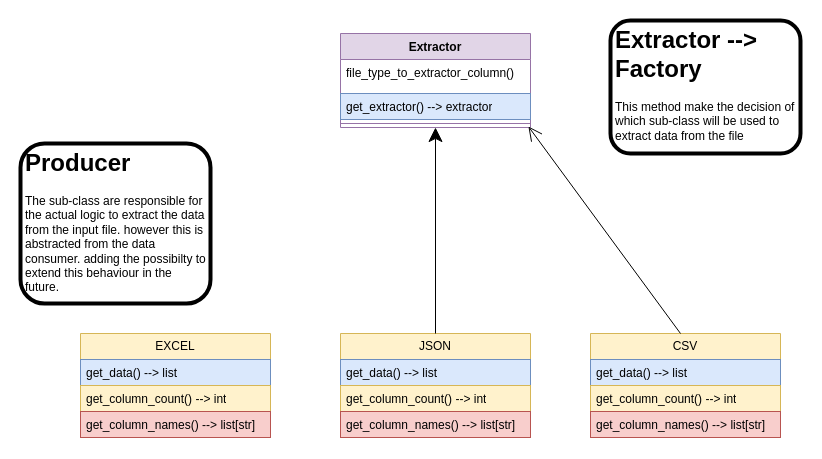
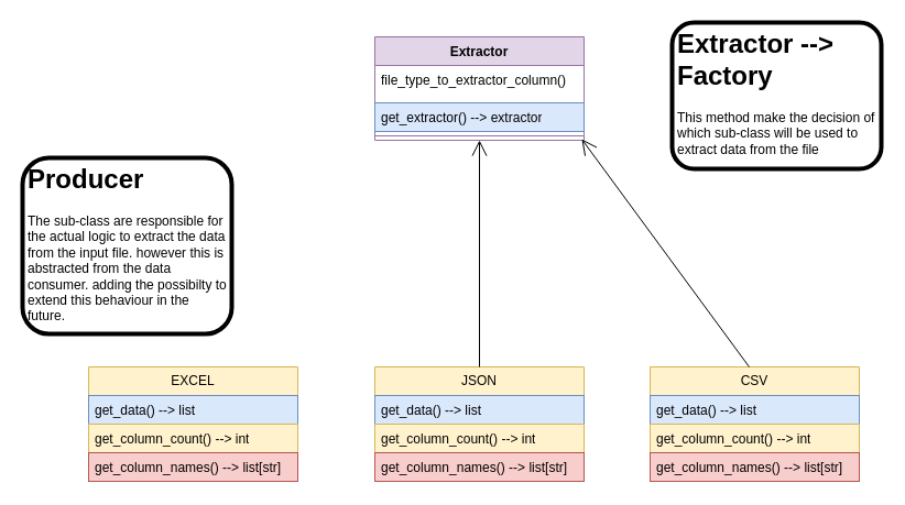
  <mxCell id="0" />
  <mxCell id="1" parent="0" />
  <mxCell id="2" value="Extractor" style="swimlane;fontStyle=1;align=center;verticalAlign=top;childLayout=stackLayout;horizontal=1;startSize=26;horizontalStack=0;resizeParent=1;resizeParentMax=0;resizeLast=0;collapsible=1;marginBottom=0;whiteSpace=wrap;html=1;fillColor=#e1d5e7;strokeColor=#9673a6;" vertex="1" parent="1"><mxGeometry x="340" y="33" width="190" height="94" as="geometry" /></mxCell>
  <mxCell id="3" value="file_type_to_extractor_column()" style="text;strokeColor=none;fillColor=none;align=left;verticalAlign=top;spacingLeft=4;spacingRight=4;overflow=hidden;rotatable=0;points=[[0,0.5],[1,0.5]];portConstraint=eastwest;whiteSpace=wrap;html=1;" vertex="1" parent="2"><mxGeometry y="26" width="190" height="34" as="geometry" /></mxCell>
  <mxCell id="4" value="get_extractor() --&amp;gt; extractor" style="text;strokeColor=#6c8ebf;fillColor=#dae8fc;align=left;verticalAlign=top;spacingLeft=4;spacingRight=4;overflow=hidden;rotatable=0;points=[[0,0.5],[1,0.5]];portConstraint=eastwest;whiteSpace=wrap;html=1;" vertex="1" parent="2"><mxGeometry y="60" width="190" height="26" as="geometry" /></mxCell>
  <mxCell id="5" value="" style="line;strokeWidth=1;fillColor=none;align=left;verticalAlign=middle;spacingTop=-1;spacingLeft=3;spacingRight=3;rotatable=0;labelPosition=right;points=[];portConstraint=eastwest;strokeColor=inherit;" vertex="1" parent="2"><mxGeometry y="86" width="190" height="8" as="geometry" /></mxCell>
  <mxCell id="6" value="EXCEL" style="swimlane;fontStyle=0;childLayout=stackLayout;horizontal=1;startSize=26;fillColor=#fff2cc;horizontalStack=0;resizeParent=1;resizeParentMax=0;resizeLast=0;collapsible=1;marginBottom=0;whiteSpace=wrap;html=1;strokeColor=#d6b656;" vertex="1" parent="1"><mxGeometry x="80" y="333" width="190" height="104" as="geometry" /></mxCell>
  <mxCell id="7" value="get_data() --&amp;gt; list" style="text;strokeColor=#6c8ebf;fillColor=#dae8fc;align=left;verticalAlign=top;spacingLeft=4;spacingRight=4;overflow=hidden;rotatable=0;points=[[0,0.5],[1,0.5]];portConstraint=eastwest;whiteSpace=wrap;html=1;" vertex="1" parent="6"><mxGeometry y="26" width="190" height="26" as="geometry" /></mxCell>
  <mxCell id="8" value="get_column_count() --&amp;gt; int" style="text;strokeColor=#d6b656;fillColor=#fff2cc;align=left;verticalAlign=top;spacingLeft=4;spacingRight=4;overflow=hidden;rotatable=0;points=[[0,0.5],[1,0.5]];portConstraint=eastwest;whiteSpace=wrap;html=1;" vertex="1" parent="6"><mxGeometry y="52" width="190" height="26" as="geometry" /></mxCell>
  <mxCell id="9" value="get_column_names() --&amp;gt; list[str]" style="text;strokeColor=#b85450;fillColor=#f8cecc;align=left;verticalAlign=top;spacingLeft=4;spacingRight=4;overflow=hidden;rotatable=0;points=[[0,0.5],[1,0.5]];portConstraint=eastwest;whiteSpace=wrap;html=1;" vertex="1" parent="6"><mxGeometry y="78" width="190" height="26" as="geometry" /></mxCell>
  <mxCell id="10" value="JSON" style="swimlane;fontStyle=0;childLayout=stackLayout;horizontal=1;startSize=26;fillColor=#fff2cc;horizontalStack=0;resizeParent=1;resizeParentMax=0;resizeLast=0;collapsible=1;marginBottom=0;whiteSpace=wrap;html=1;strokeColor=#d6b656;" vertex="1" parent="1"><mxGeometry x="340" y="333" width="190" height="104" as="geometry" /></mxCell>
  <mxCell id="11" value="get_data() --&amp;gt; list" style="text;strokeColor=#6c8ebf;fillColor=#dae8fc;align=left;verticalAlign=top;spacingLeft=4;spacingRight=4;overflow=hidden;rotatable=0;points=[[0,0.5],[1,0.5]];portConstraint=eastwest;whiteSpace=wrap;html=1;" vertex="1" parent="10"><mxGeometry y="26" width="190" height="26" as="geometry" /></mxCell>
  <mxCell id="12" value="get_column_count() --&amp;gt; int" style="text;strokeColor=#d6b656;fillColor=#fff2cc;align=left;verticalAlign=top;spacingLeft=4;spacingRight=4;overflow=hidden;rotatable=0;points=[[0,0.5],[1,0.5]];portConstraint=eastwest;whiteSpace=wrap;html=1;" vertex="1" parent="10"><mxGeometry y="52" width="190" height="26" as="geometry" /></mxCell>
  <mxCell id="13" value="get_column_names() --&amp;gt; list[str]" style="text;strokeColor=#b85450;fillColor=#f8cecc;align=left;verticalAlign=top;spacingLeft=4;spacingRight=4;overflow=hidden;rotatable=0;points=[[0,0.5],[1,0.5]];portConstraint=eastwest;whiteSpace=wrap;html=1;" vertex="1" parent="10"><mxGeometry y="78" width="190" height="26" as="geometry" /></mxCell>
  <mxCell id="14" value="CSV" style="swimlane;fontStyle=0;childLayout=stackLayout;horizontal=1;startSize=26;fillColor=#fff2cc;horizontalStack=0;resizeParent=1;resizeParentMax=0;resizeLast=0;collapsible=1;marginBottom=0;whiteSpace=wrap;html=1;strokeColor=#d6b656;" vertex="1" parent="1"><mxGeometry x="590" y="333" width="190" height="104" as="geometry" /></mxCell>
  <mxCell id="15" value="get_data() --&amp;gt; list" style="text;strokeColor=#6c8ebf;fillColor=#dae8fc;align=left;verticalAlign=top;spacingLeft=4;spacingRight=4;overflow=hidden;rotatable=0;points=[[0,0.5],[1,0.5]];portConstraint=eastwest;whiteSpace=wrap;html=1;" vertex="1" parent="14"><mxGeometry y="26" width="190" height="26" as="geometry" /></mxCell>
  <mxCell id="16" value="get_column_count() --&amp;gt; int" style="text;strokeColor=#d6b656;fillColor=#fff2cc;align=left;verticalAlign=top;spacingLeft=4;spacingRight=4;overflow=hidden;rotatable=0;points=[[0,0.5],[1,0.5]];portConstraint=eastwest;whiteSpace=wrap;html=1;" vertex="1" parent="14"><mxGeometry y="52" width="190" height="26" as="geometry" /></mxCell>
  <mxCell id="17" value="get_column_names() --&amp;gt; list[str]" style="text;strokeColor=#b85450;fillColor=#f8cecc;align=left;verticalAlign=top;spacingLeft=4;spacingRight=4;overflow=hidden;rotatable=0;points=[[0,0.5],[1,0.5]];portConstraint=eastwest;whiteSpace=wrap;html=1;" vertex="1" parent="14"><mxGeometry y="78" width="190" height="26" as="geometry" /></mxCell>
- <mxCell id="18" value="" style="endArrow=classic;endFill=1;endSize=12;html=1;rounded=0;exitX=0.5;exitY=0;exitDx=0;exitDy=0;entryX=0.5;entryY=1;entryDx=0;entryDy=0;" edge="1" parent="1" source="10" target="2"><mxGeometry width="160" relative="1" as="geometry"><mxPoint x="425" y="333" as="sourcePoint" /><mxPoint x="590" y="111" as="targetPoint" /></mxGeometry></mxCell>
+ <mxCell id="18" value="" style="endArrow=open;endFill=1;endSize=12;html=1;rounded=0;exitX=0.5;exitY=0;exitDx=0;exitDy=0;entryX=0.5;entryY=1;entryDx=0;entryDy=0;" edge="1" parent="1" source="10" target="2"><mxGeometry width="160" relative="1" as="geometry"><mxPoint x="425" y="333" as="sourcePoint" /><mxPoint x="590" y="111" as="targetPoint" /></mxGeometry></mxCell>
  <mxCell id="19" value="" style="endArrow=open;endFill=1;endSize=12;html=1;rounded=0;exitX=0.5;exitY=0;exitDx=0;exitDy=0;entryX=0.989;entryY=0.875;entryDx=0;entryDy=0;entryPerimeter=0;" edge="1" parent="1" target="5"><mxGeometry width="160" relative="1" as="geometry"><mxPoint x="680" y="333" as="sourcePoint" /><mxPoint x="845" y="111" as="targetPoint" /></mxGeometry></mxCell>
  <mxCell id="20" value="&lt;h1&gt;Extractor --&amp;gt; Factory&amp;nbsp;&lt;/h1&gt;&lt;p&gt;This method make the decision of which sub-class will be used to extract data from the file&lt;/p&gt;" style="text;html=1;strokeColor=default;fillColor=none;spacing=5;spacingTop=-20;whiteSpace=wrap;overflow=hidden;rounded=1;strokeWidth=4;" vertex="1" parent="1"><mxGeometry x="610" y="20" width="190" height="133" as="geometry" /></mxCell>
  <mxCell id="21" value="&lt;h1&gt;Producer&lt;/h1&gt;&lt;p&gt;The sub-class are responsible for the actual logic to extract the data from the input file. however this is abstracted from the data consumer. adding the possibilty to extend this&amp;nbsp;behaviour&amp;nbsp;in the future.&lt;/p&gt;" style="text;html=1;strokeColor=default;fillColor=none;spacing=5;spacingTop=-20;whiteSpace=wrap;overflow=hidden;rounded=1;strokeWidth=4;" vertex="1" parent="1"><mxGeometry x="20" y="143" width="190" height="160" as="geometry" /></mxCell>
